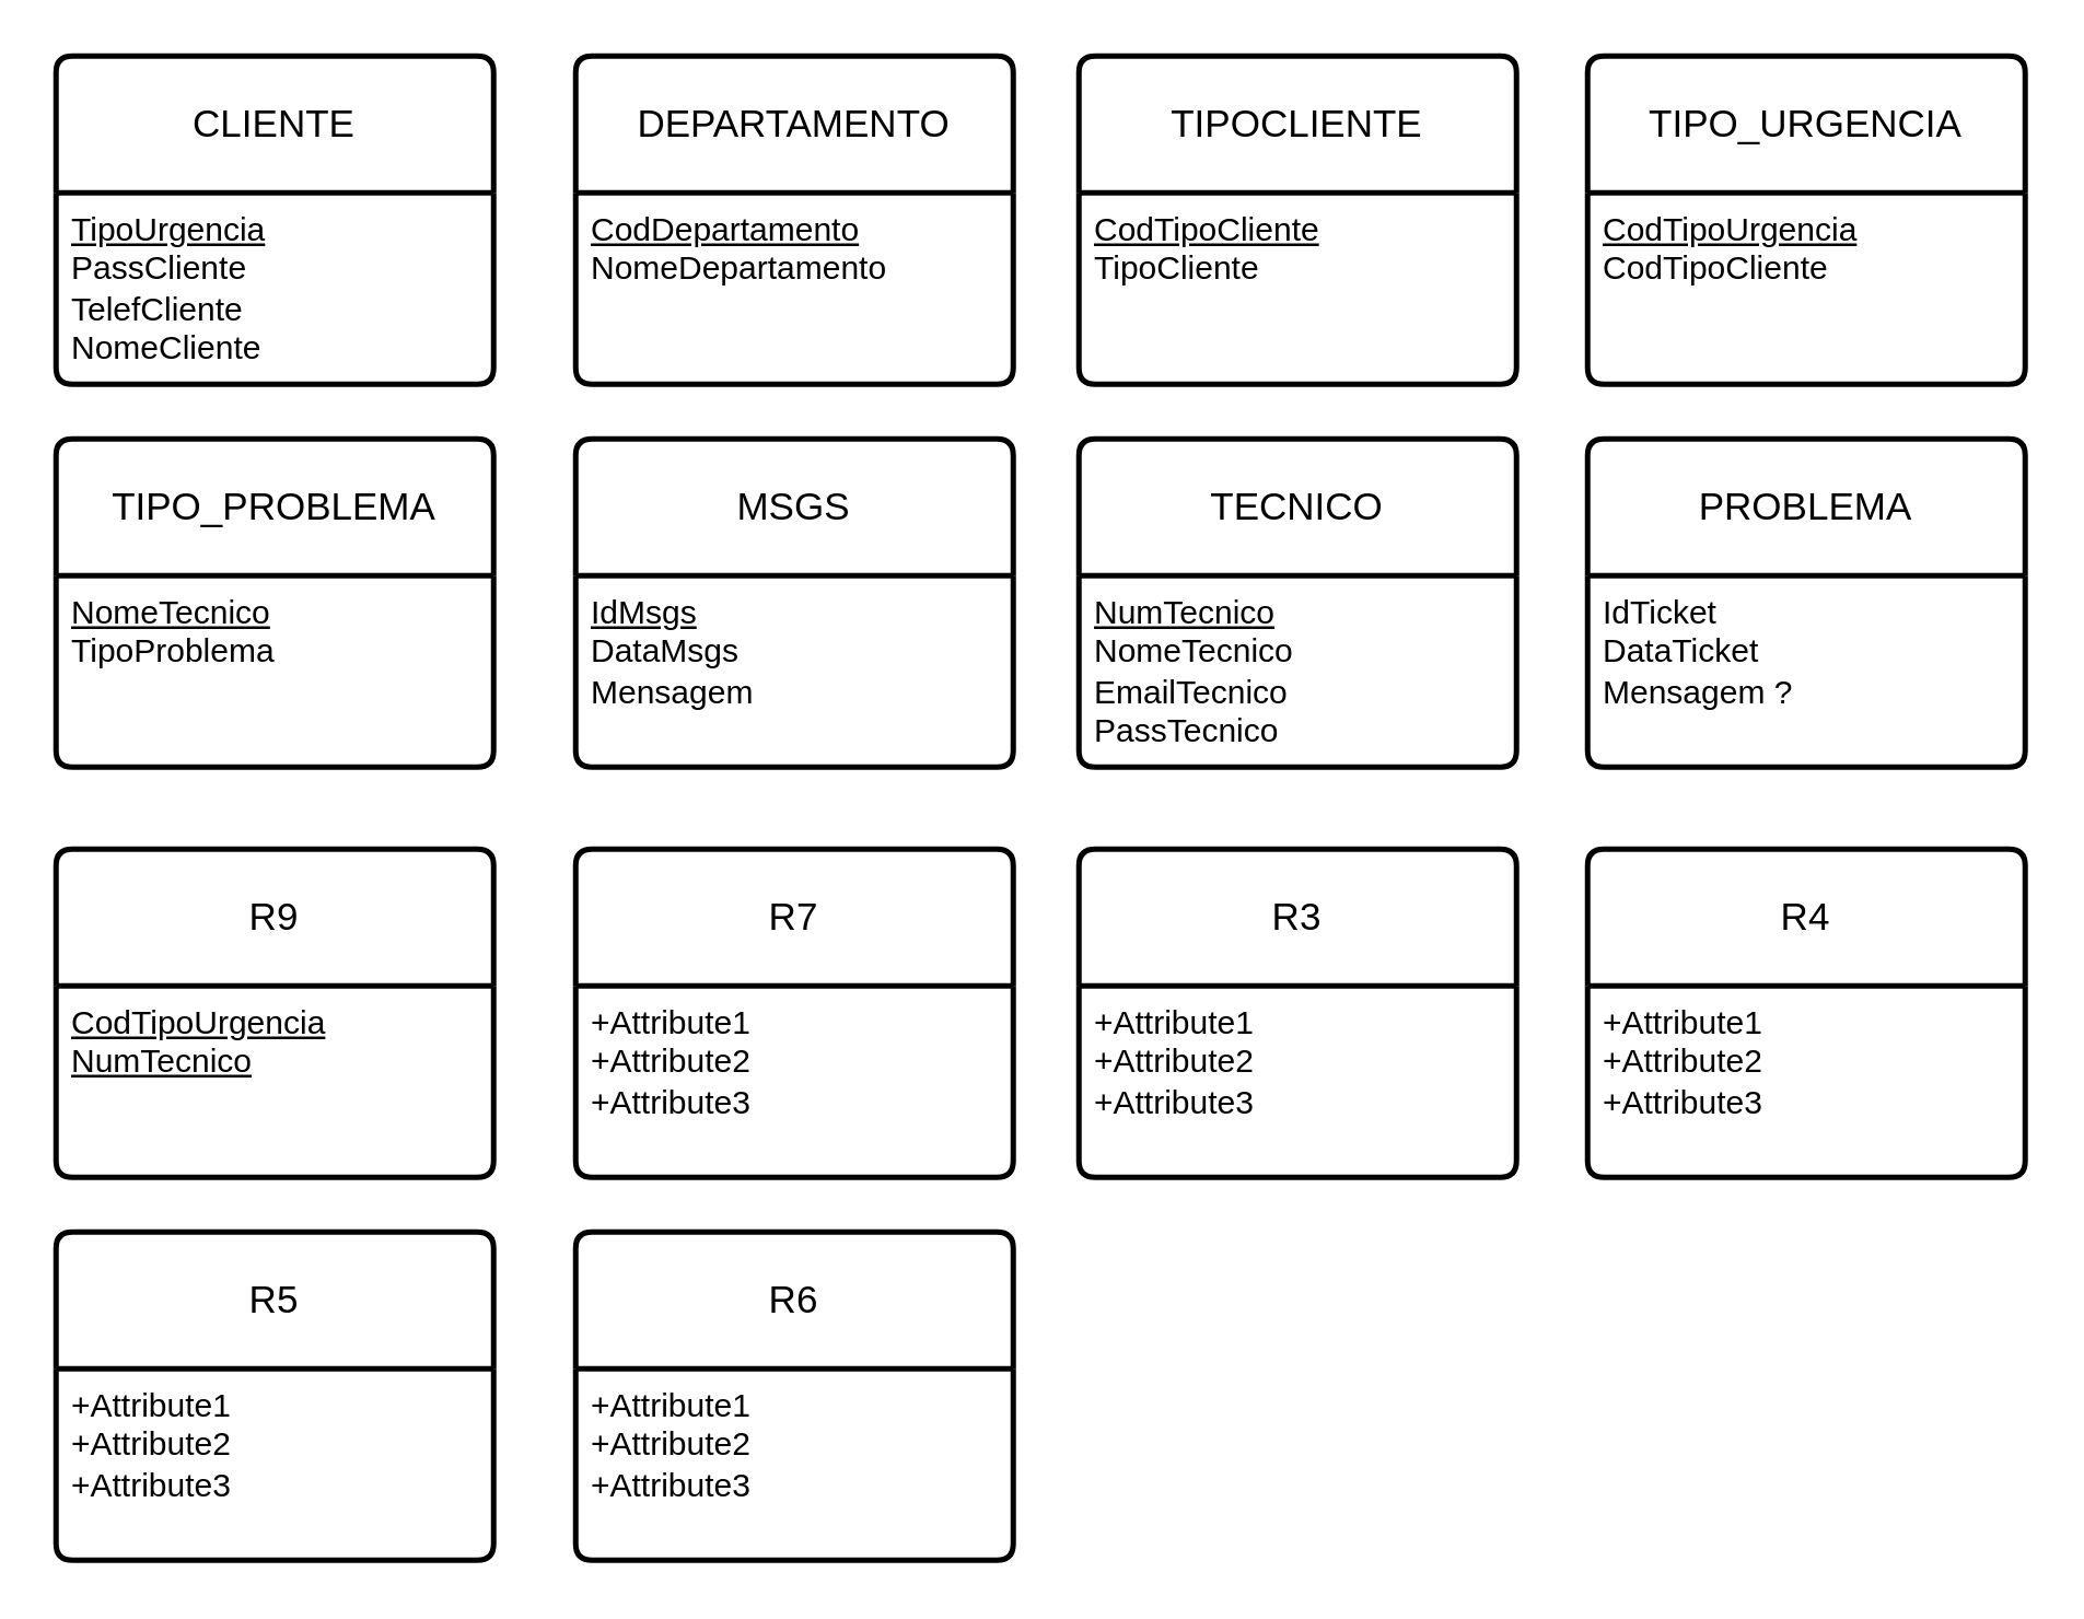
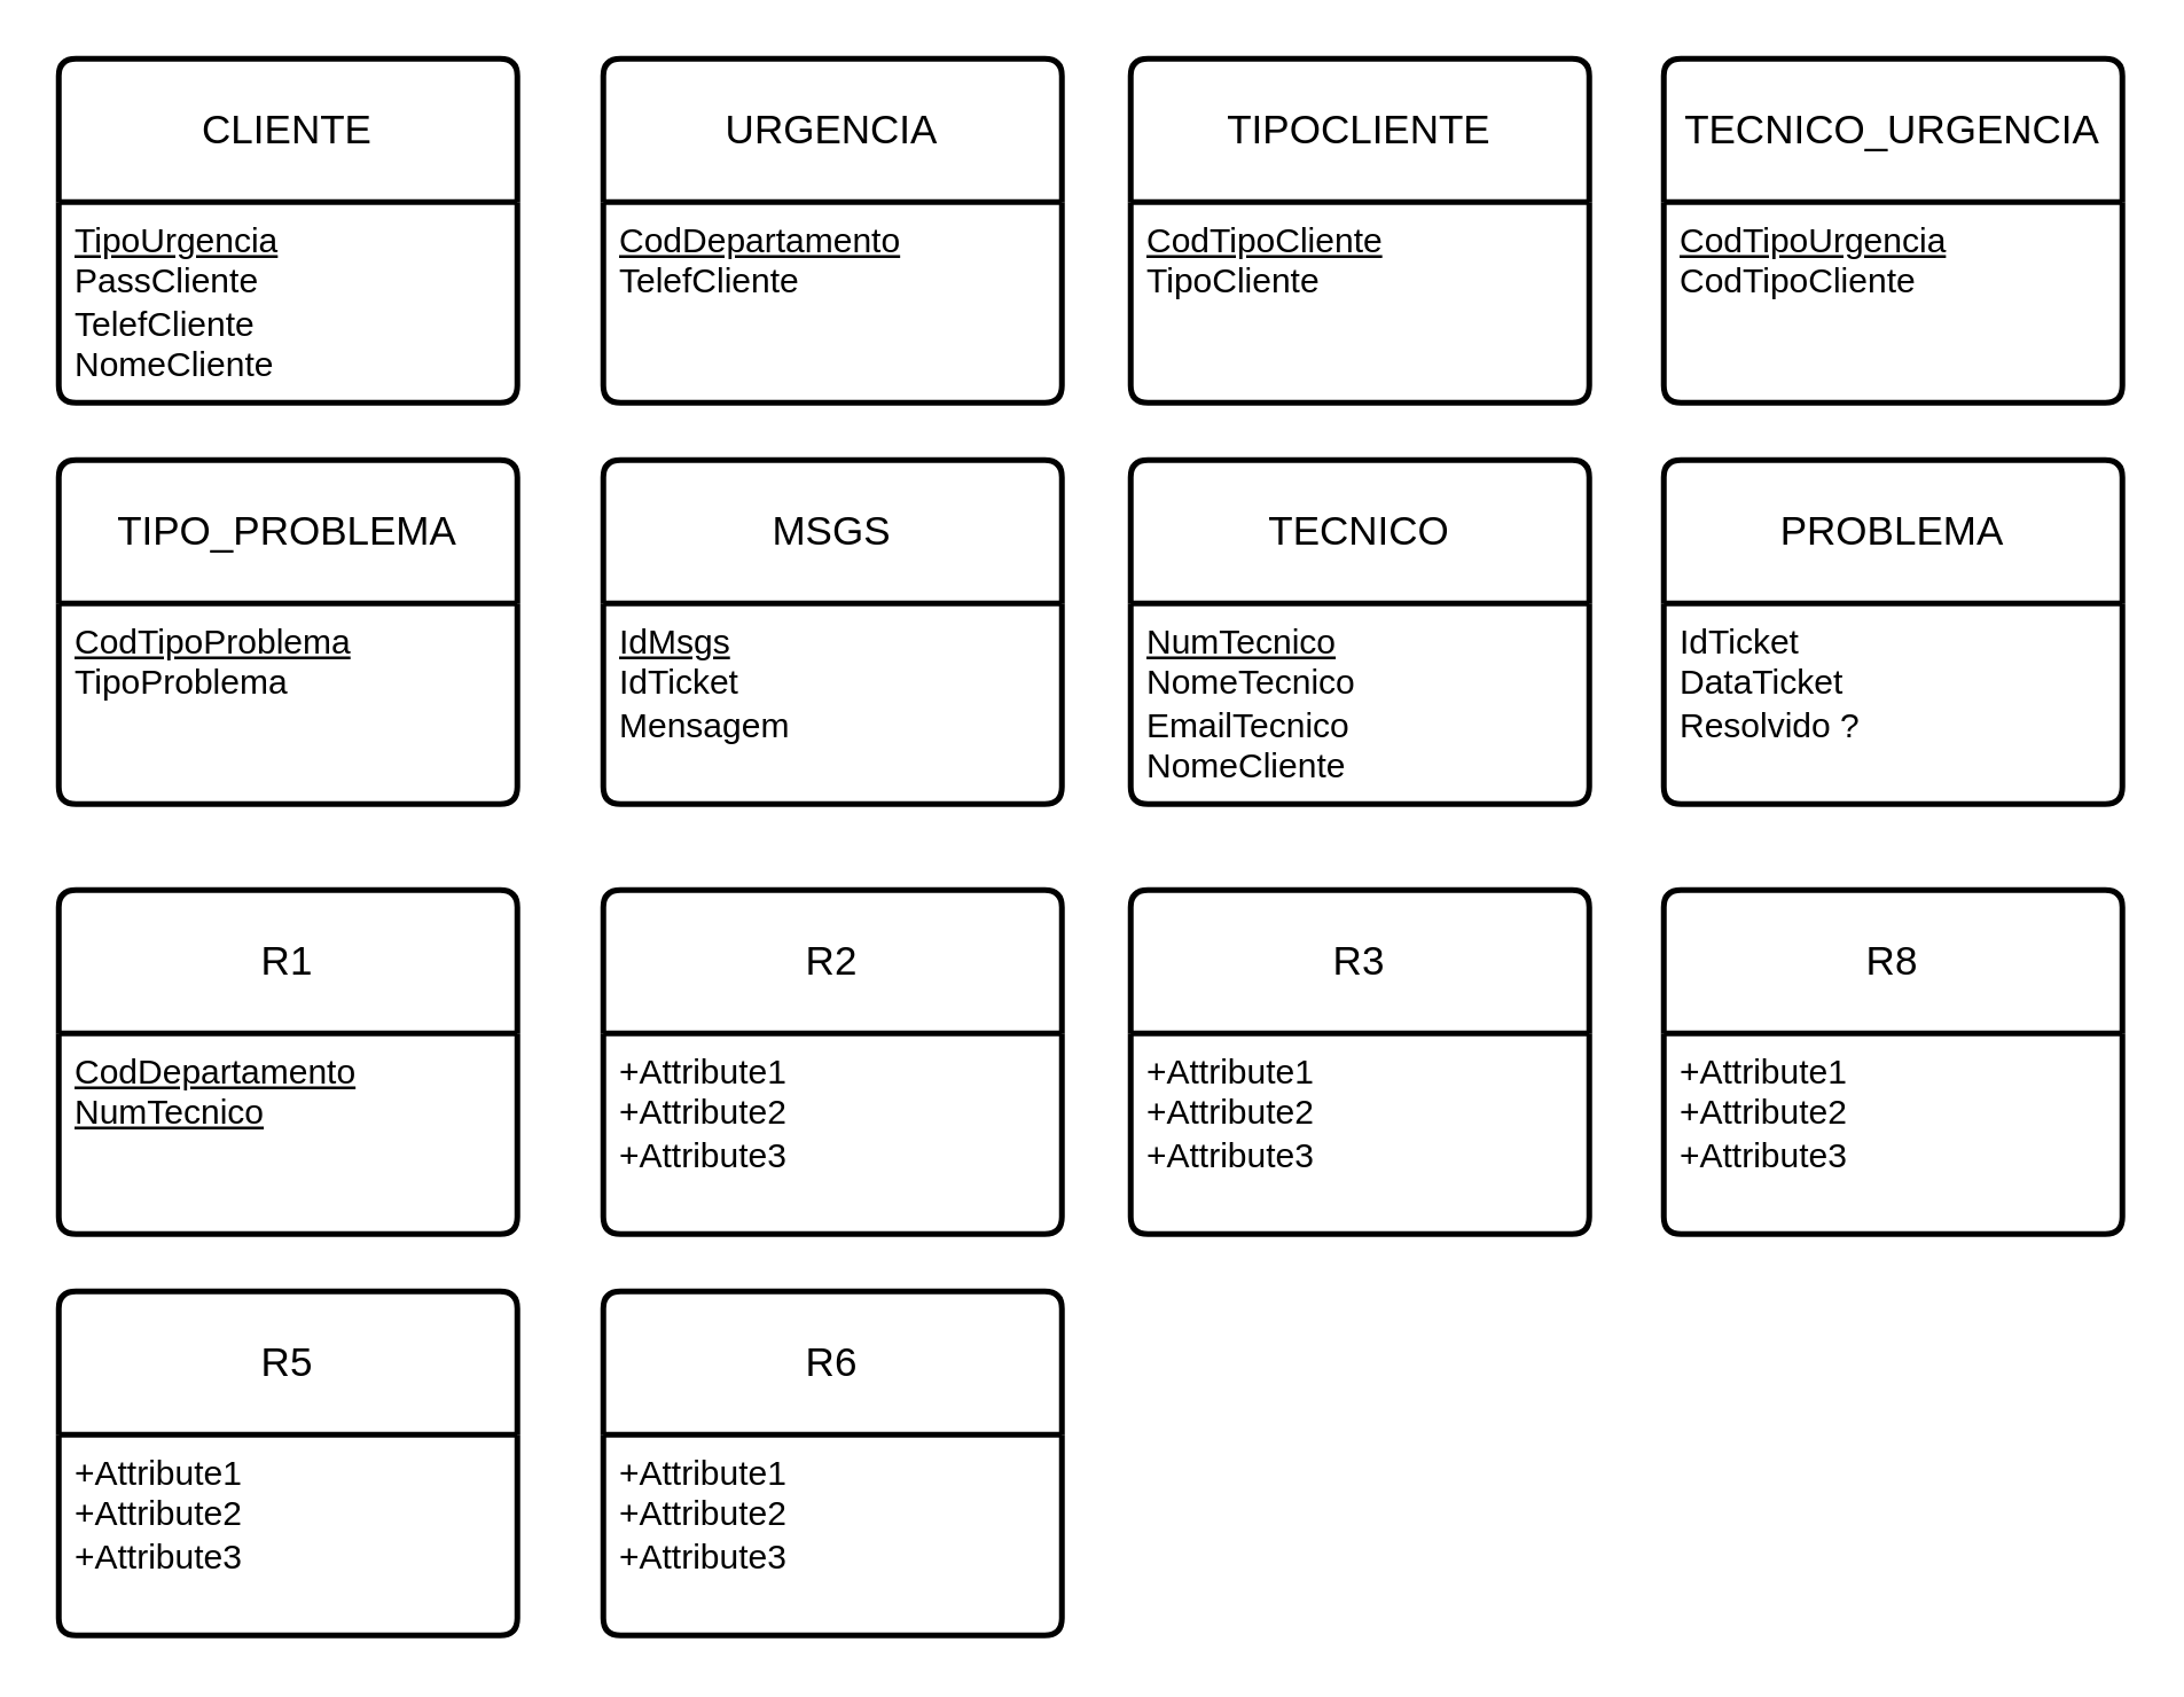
  <mxCell id="0" />
  <mxCell id="1" parent="0" />
  <mxCell id="2" value="PROBLEMA" style="swimlane;childLayout=stackLayout;horizontal=1;startSize=50;horizontalStack=0;rounded=1;fontSize=14;fontStyle=0;strokeWidth=2;resizeParent=0;resizeLast=1;shadow=0;dashed=0;align=center;arcSize=4;whiteSpace=wrap;html=1;" vertex="1" parent="1"><mxGeometry x="580" y="160" width="160" height="120" as="geometry" /></mxCell>
- <mxCell id="3" value="IdTicket&lt;div&gt;DataTicket&lt;/div&gt;&lt;div&gt;Mensagem ?&lt;/div&gt;" style="align=left;strokeColor=none;fillColor=none;spacingLeft=4;spacingRight=4;fontSize=12;verticalAlign=top;resizable=0;rotatable=0;part=1;html=1;whiteSpace=wrap;" vertex="1" parent="2"><mxGeometry y="50" width="160" height="70" as="geometry" /></mxCell>
+ <mxCell id="3" value="IdTicket&lt;div&gt;DataTicket&lt;/div&gt;&lt;div&gt;Resolvido ?&lt;/div&gt;" style="align=left;strokeColor=none;fillColor=none;spacingLeft=4;spacingRight=4;fontSize=12;verticalAlign=top;resizable=0;rotatable=0;part=1;html=1;whiteSpace=wrap;" vertex="1" parent="2"><mxGeometry y="50" width="160" height="70" as="geometry" /></mxCell>
  <mxCell id="4" value="TECNICO" style="swimlane;childLayout=stackLayout;horizontal=1;startSize=50;horizontalStack=0;rounded=1;fontSize=14;fontStyle=0;strokeWidth=2;resizeParent=0;resizeLast=1;shadow=0;dashed=0;align=center;arcSize=4;whiteSpace=wrap;html=1;" vertex="1" parent="1"><mxGeometry x="394" y="160" width="160" height="120" as="geometry" /></mxCell>
- <mxCell id="5" value="&lt;u&gt;NumTecnico&lt;/u&gt;&lt;div&gt;NomeTecnico&lt;/div&gt;&lt;div&gt;EmailTecnico&lt;/div&gt;&lt;div&gt;PassTecnico&lt;/div&gt;" style="align=left;strokeColor=none;fillColor=none;spacingLeft=4;spacingRight=4;fontSize=12;verticalAlign=top;resizable=0;rotatable=0;part=1;html=1;whiteSpace=wrap;" vertex="1" parent="4"><mxGeometry y="50" width="160" height="70" as="geometry" /></mxCell>
+ <mxCell id="5" value="&lt;u&gt;NumTecnico&lt;/u&gt;&lt;div&gt;NomeTecnico&lt;/div&gt;&lt;div&gt;EmailTecnico&lt;/div&gt;&lt;div&gt;NomeCliente&lt;/div&gt;" style="align=left;strokeColor=none;fillColor=none;spacingLeft=4;spacingRight=4;fontSize=12;verticalAlign=top;resizable=0;rotatable=0;part=1;html=1;whiteSpace=wrap;" vertex="1" parent="4"><mxGeometry y="50" width="160" height="70" as="geometry" /></mxCell>
  <mxCell id="6" value="MSGS" style="swimlane;childLayout=stackLayout;horizontal=1;startSize=50;horizontalStack=0;rounded=1;fontSize=14;fontStyle=0;strokeWidth=2;resizeParent=0;resizeLast=1;shadow=0;dashed=0;align=center;arcSize=4;whiteSpace=wrap;html=1;" vertex="1" parent="1"><mxGeometry x="210" y="160" width="160" height="120" as="geometry" /></mxCell>
- <mxCell id="7" value="&lt;u&gt;IdMsgs&lt;/u&gt;&lt;div&gt;DataMsgs&lt;/div&gt;&lt;div&gt;Mensagem&lt;/div&gt;" style="align=left;strokeColor=none;fillColor=none;spacingLeft=4;spacingRight=4;fontSize=12;verticalAlign=top;resizable=0;rotatable=0;part=1;html=1;whiteSpace=wrap;" vertex="1" parent="6"><mxGeometry y="50" width="160" height="70" as="geometry" /></mxCell>
+ <mxCell id="7" value="&lt;u&gt;IdMsgs&lt;/u&gt;&lt;div&gt;IdTicket&lt;/div&gt;&lt;div&gt;Mensagem&lt;/div&gt;" style="align=left;strokeColor=none;fillColor=none;spacingLeft=4;spacingRight=4;fontSize=12;verticalAlign=top;resizable=0;rotatable=0;part=1;html=1;whiteSpace=wrap;" vertex="1" parent="6"><mxGeometry y="50" width="160" height="70" as="geometry" /></mxCell>
  <mxCell id="8" value="TIPO_PROBLEMA" style="swimlane;childLayout=stackLayout;horizontal=1;startSize=50;horizontalStack=0;rounded=1;fontSize=14;fontStyle=0;strokeWidth=2;resizeParent=0;resizeLast=1;shadow=0;dashed=0;align=center;arcSize=4;whiteSpace=wrap;html=1;" vertex="1" parent="1"><mxGeometry x="20" y="160" width="160" height="120" as="geometry" /></mxCell>
- <mxCell id="9" value="&lt;u&gt;NomeTecnico&lt;/u&gt;&lt;div&gt;TipoProblema&lt;/div&gt;" style="align=left;strokeColor=none;fillColor=none;spacingLeft=4;spacingRight=4;fontSize=12;verticalAlign=top;resizable=0;rotatable=0;part=1;html=1;whiteSpace=wrap;" vertex="1" parent="8"><mxGeometry y="50" width="160" height="70" as="geometry" /></mxCell>
- <mxCell id="10" value="TIPO_URGENCIA" style="swimlane;childLayout=stackLayout;horizontal=1;startSize=50;horizontalStack=0;rounded=1;fontSize=14;fontStyle=0;strokeWidth=2;resizeParent=0;resizeLast=1;shadow=0;dashed=0;align=center;arcSize=4;whiteSpace=wrap;html=1;" vertex="1" parent="1"><mxGeometry x="580" y="20" width="160" height="120" as="geometry" /></mxCell>
+ <mxCell id="9" value="&lt;u&gt;CodTipoProblema&lt;/u&gt;&lt;div&gt;TipoProblema&lt;/div&gt;" style="align=left;strokeColor=none;fillColor=none;spacingLeft=4;spacingRight=4;fontSize=12;verticalAlign=top;resizable=0;rotatable=0;part=1;html=1;whiteSpace=wrap;" vertex="1" parent="8"><mxGeometry y="50" width="160" height="70" as="geometry" /></mxCell>
+ <mxCell id="10" value="TECNICO_URGENCIA" style="swimlane;childLayout=stackLayout;horizontal=1;startSize=50;horizontalStack=0;rounded=1;fontSize=14;fontStyle=0;strokeWidth=2;resizeParent=0;resizeLast=1;shadow=0;dashed=0;align=center;arcSize=4;whiteSpace=wrap;html=1;" vertex="1" parent="1"><mxGeometry x="580" y="20" width="160" height="120" as="geometry" /></mxCell>
  <mxCell id="11" value="&lt;u&gt;CodTipoUrgencia&lt;/u&gt;&lt;div&gt;CodTipoCliente&lt;/div&gt;" style="align=left;strokeColor=none;fillColor=none;spacingLeft=4;spacingRight=4;fontSize=12;verticalAlign=top;resizable=0;rotatable=0;part=1;html=1;whiteSpace=wrap;" vertex="1" parent="10"><mxGeometry y="50" width="160" height="70" as="geometry" /></mxCell>
  <mxCell id="12" value="TIPOCLIENTE" style="swimlane;childLayout=stackLayout;horizontal=1;startSize=50;horizontalStack=0;rounded=1;fontSize=14;fontStyle=0;strokeWidth=2;resizeParent=0;resizeLast=1;shadow=0;dashed=0;align=center;arcSize=4;whiteSpace=wrap;html=1;" vertex="1" parent="1"><mxGeometry x="394" y="20" width="160" height="120" as="geometry" /></mxCell>
  <mxCell id="13" value="&lt;u&gt;CodTipoCliente&lt;/u&gt;&lt;div&gt;TipoCliente&lt;/div&gt;" style="align=left;strokeColor=none;fillColor=none;spacingLeft=4;spacingRight=4;fontSize=12;verticalAlign=top;resizable=0;rotatable=0;part=1;html=1;whiteSpace=wrap;" vertex="1" parent="12"><mxGeometry y="50" width="160" height="70" as="geometry" /></mxCell>
- <mxCell id="14" value="DEPARTAMENTO" style="swimlane;childLayout=stackLayout;horizontal=1;startSize=50;horizontalStack=0;rounded=1;fontSize=14;fontStyle=0;strokeWidth=2;resizeParent=0;resizeLast=1;shadow=0;dashed=0;align=center;arcSize=4;whiteSpace=wrap;html=1;" vertex="1" parent="1"><mxGeometry x="210" y="20" width="160" height="120" as="geometry" /></mxCell>
- <mxCell id="15" value="&lt;u&gt;CodDepartamento&lt;/u&gt;&lt;div&gt;NomeDepartamento&lt;/div&gt;" style="align=left;strokeColor=none;fillColor=none;spacingLeft=4;spacingRight=4;fontSize=12;verticalAlign=top;resizable=0;rotatable=0;part=1;html=1;whiteSpace=wrap;" vertex="1" parent="14"><mxGeometry y="50" width="160" height="70" as="geometry" /></mxCell>
+ <mxCell id="14" value="URGENCIA" style="swimlane;childLayout=stackLayout;horizontal=1;startSize=50;horizontalStack=0;rounded=1;fontSize=14;fontStyle=0;strokeWidth=2;resizeParent=0;resizeLast=1;shadow=0;dashed=0;align=center;arcSize=4;whiteSpace=wrap;html=1;" vertex="1" parent="1"><mxGeometry x="210" y="20" width="160" height="120" as="geometry" /></mxCell>
+ <mxCell id="15" value="&lt;u&gt;CodDepartamento&lt;/u&gt;&lt;div&gt;TelefCliente&lt;/div&gt;" style="align=left;strokeColor=none;fillColor=none;spacingLeft=4;spacingRight=4;fontSize=12;verticalAlign=top;resizable=0;rotatable=0;part=1;html=1;whiteSpace=wrap;" vertex="1" parent="14"><mxGeometry y="50" width="160" height="70" as="geometry" /></mxCell>
  <mxCell id="16" value="CLIENTE" style="swimlane;childLayout=stackLayout;horizontal=1;startSize=50;horizontalStack=0;rounded=1;fontSize=14;fontStyle=0;strokeWidth=2;resizeParent=0;resizeLast=1;shadow=0;dashed=0;align=center;arcSize=4;whiteSpace=wrap;html=1;" vertex="1" parent="1"><mxGeometry x="20" y="20" width="160" height="120" as="geometry" /></mxCell>
  <mxCell id="17" value="&lt;u&gt;TipoUrgencia&lt;/u&gt;&lt;div&gt;PassCliente&lt;/div&gt;&lt;div&gt;TelefCliente&lt;/div&gt;&lt;div&gt;NomeCliente&lt;br&gt;&lt;div&gt;&lt;br&gt;&lt;/div&gt;&lt;/div&gt;" style="align=left;strokeColor=none;fillColor=none;spacingLeft=4;spacingRight=4;fontSize=12;verticalAlign=top;resizable=0;rotatable=0;part=1;html=1;whiteSpace=wrap;" vertex="1" parent="16"><mxGeometry y="50" width="160" height="70" as="geometry" /></mxCell>
  <mxCell id="18" value="R3" style="swimlane;childLayout=stackLayout;horizontal=1;startSize=50;horizontalStack=0;rounded=1;fontSize=14;fontStyle=0;strokeWidth=2;resizeParent=0;resizeLast=1;shadow=0;dashed=0;align=center;arcSize=4;whiteSpace=wrap;html=1;" vertex="1" parent="1"><mxGeometry x="394" y="310" width="160" height="120" as="geometry" /></mxCell>
  <mxCell id="19" value="+Attribute1&#10;+Attribute2&#10;+Attribute3" style="align=left;strokeColor=none;fillColor=none;spacingLeft=4;spacingRight=4;fontSize=12;verticalAlign=top;resizable=0;rotatable=0;part=1;html=1;whiteSpace=wrap;" vertex="1" parent="18"><mxGeometry y="50" width="160" height="70" as="geometry" /></mxCell>
  <mxCell id="20" value="R6" style="swimlane;childLayout=stackLayout;horizontal=1;startSize=50;horizontalStack=0;rounded=1;fontSize=14;fontStyle=0;strokeWidth=2;resizeParent=0;resizeLast=1;shadow=0;dashed=0;align=center;arcSize=4;whiteSpace=wrap;html=1;" vertex="1" parent="1"><mxGeometry x="210" y="450" width="160" height="120" as="geometry" /></mxCell>
  <mxCell id="21" value="+Attribute1&#10;+Attribute2&#10;+Attribute3" style="align=left;strokeColor=none;fillColor=none;spacingLeft=4;spacingRight=4;fontSize=12;verticalAlign=top;resizable=0;rotatable=0;part=1;html=1;whiteSpace=wrap;" vertex="1" parent="20"><mxGeometry y="50" width="160" height="70" as="geometry" /></mxCell>
  <mxCell id="22" value="R5" style="swimlane;childLayout=stackLayout;horizontal=1;startSize=50;horizontalStack=0;rounded=1;fontSize=14;fontStyle=0;strokeWidth=2;resizeParent=0;resizeLast=1;shadow=0;dashed=0;align=center;arcSize=4;whiteSpace=wrap;html=1;" vertex="1" parent="1"><mxGeometry x="20" y="450" width="160" height="120" as="geometry" /></mxCell>
  <mxCell id="23" value="+Attribute1&#10;+Attribute2&#10;+Attribute3" style="align=left;strokeColor=none;fillColor=none;spacingLeft=4;spacingRight=4;fontSize=12;verticalAlign=top;resizable=0;rotatable=0;part=1;html=1;whiteSpace=wrap;" vertex="1" parent="22"><mxGeometry y="50" width="160" height="70" as="geometry" /></mxCell>
- <mxCell id="24" value="R4" style="swimlane;childLayout=stackLayout;horizontal=1;startSize=50;horizontalStack=0;rounded=1;fontSize=14;fontStyle=0;strokeWidth=2;resizeParent=0;resizeLast=1;shadow=0;dashed=0;align=center;arcSize=4;whiteSpace=wrap;html=1;" vertex="1" parent="1"><mxGeometry x="580" y="310" width="160" height="120" as="geometry" /></mxCell>
+ <mxCell id="24" value="R8" style="swimlane;childLayout=stackLayout;horizontal=1;startSize=50;horizontalStack=0;rounded=1;fontSize=14;fontStyle=0;strokeWidth=2;resizeParent=0;resizeLast=1;shadow=0;dashed=0;align=center;arcSize=4;whiteSpace=wrap;html=1;" vertex="1" parent="1"><mxGeometry x="580" y="310" width="160" height="120" as="geometry" /></mxCell>
  <mxCell id="25" value="+Attribute1&#10;+Attribute2&#10;+Attribute3" style="align=left;strokeColor=none;fillColor=none;spacingLeft=4;spacingRight=4;fontSize=12;verticalAlign=top;resizable=0;rotatable=0;part=1;html=1;whiteSpace=wrap;" vertex="1" parent="24"><mxGeometry y="50" width="160" height="70" as="geometry" /></mxCell>
- <mxCell id="26" value="R7" style="swimlane;childLayout=stackLayout;horizontal=1;startSize=50;horizontalStack=0;rounded=1;fontSize=14;fontStyle=0;strokeWidth=2;resizeParent=0;resizeLast=1;shadow=0;dashed=0;align=center;arcSize=4;whiteSpace=wrap;html=1;" vertex="1" parent="1"><mxGeometry x="210" y="310" width="160" height="120" as="geometry" /></mxCell>
+ <mxCell id="26" value="R2" style="swimlane;childLayout=stackLayout;horizontal=1;startSize=50;horizontalStack=0;rounded=1;fontSize=14;fontStyle=0;strokeWidth=2;resizeParent=0;resizeLast=1;shadow=0;dashed=0;align=center;arcSize=4;whiteSpace=wrap;html=1;" vertex="1" parent="1"><mxGeometry x="210" y="310" width="160" height="120" as="geometry" /></mxCell>
  <mxCell id="27" value="+Attribute1&#10;+Attribute2&#10;+Attribute3" style="align=left;strokeColor=none;fillColor=none;spacingLeft=4;spacingRight=4;fontSize=12;verticalAlign=top;resizable=0;rotatable=0;part=1;html=1;whiteSpace=wrap;" vertex="1" parent="26"><mxGeometry y="50" width="160" height="70" as="geometry" /></mxCell>
- <mxCell id="28" value="R9" style="swimlane;childLayout=stackLayout;horizontal=1;startSize=50;horizontalStack=0;rounded=1;fontSize=14;fontStyle=0;strokeWidth=2;resizeParent=0;resizeLast=1;shadow=0;dashed=0;align=center;arcSize=4;whiteSpace=wrap;html=1;" vertex="1" parent="1"><mxGeometry x="20" y="310" width="160" height="120" as="geometry" /></mxCell>
- <mxCell id="29" value="&lt;span style=&quot;text-align: center; text-decoration-line: underline;&quot;&gt;CodTipoUrgencia&lt;/span&gt;&lt;div&gt;&lt;span style=&quot;text-align: center; text-decoration-line: underline;&quot;&gt;NumTecnico&lt;/span&gt;&lt;span style=&quot;text-align: center; text-decoration-line: underline;&quot;&gt;&lt;/span&gt;&lt;/div&gt;" style="align=left;strokeColor=none;fillColor=none;spacingLeft=4;spacingRight=4;fontSize=12;verticalAlign=top;resizable=0;rotatable=0;part=1;html=1;whiteSpace=wrap;" vertex="1" parent="28"><mxGeometry y="50" width="160" height="70" as="geometry" /></mxCell>
+ <mxCell id="28" value="R1" style="swimlane;childLayout=stackLayout;horizontal=1;startSize=50;horizontalStack=0;rounded=1;fontSize=14;fontStyle=0;strokeWidth=2;resizeParent=0;resizeLast=1;shadow=0;dashed=0;align=center;arcSize=4;whiteSpace=wrap;html=1;" vertex="1" parent="1"><mxGeometry x="20" y="310" width="160" height="120" as="geometry" /></mxCell>
+ <mxCell id="29" value="&lt;span style=&quot;text-align: center; text-decoration-line: underline;&quot;&gt;CodDepartamento&lt;/span&gt;&lt;div&gt;&lt;span style=&quot;text-align: center; text-decoration-line: underline;&quot;&gt;NumTecnico&lt;/span&gt;&lt;span style=&quot;text-align: center; text-decoration-line: underline;&quot;&gt;&lt;/span&gt;&lt;/div&gt;" style="align=left;strokeColor=none;fillColor=none;spacingLeft=4;spacingRight=4;fontSize=12;verticalAlign=top;resizable=0;rotatable=0;part=1;html=1;whiteSpace=wrap;" vertex="1" parent="28"><mxGeometry y="50" width="160" height="70" as="geometry" /></mxCell>
